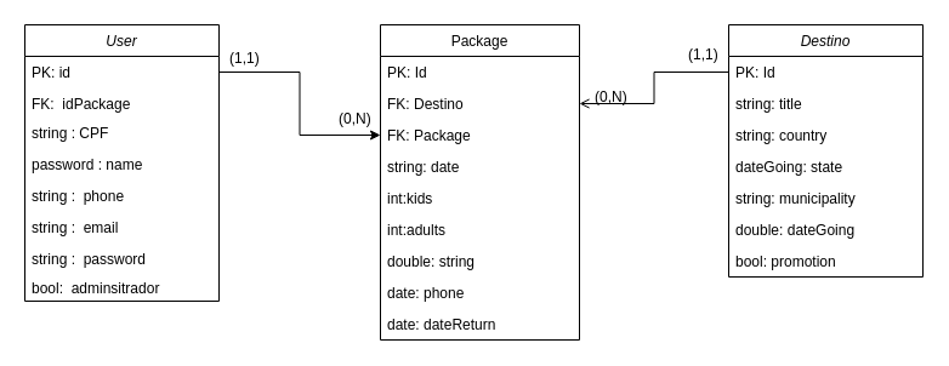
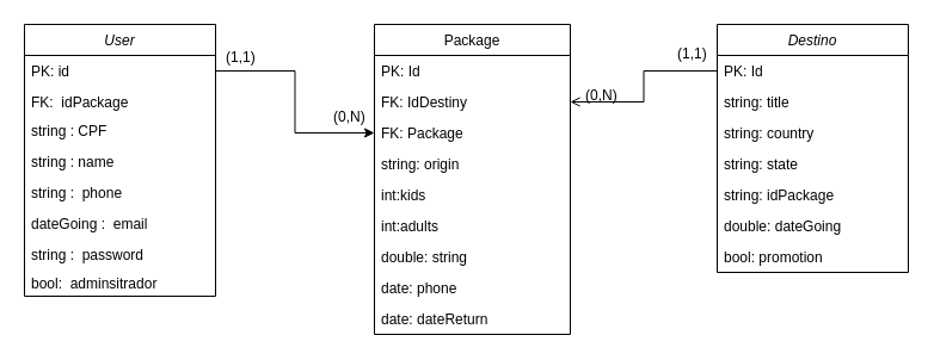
  <mxCell id="0" />
  <mxCell id="1" parent="0" />
  <mxCell id="2" value="User" style="swimlane;fontStyle=2;align=center;verticalAlign=top;childLayout=stackLayout;horizontal=1;startSize=26;horizontalStack=0;resizeParent=1;resizeLast=0;collapsible=1;marginBottom=0;rounded=0;shadow=0;strokeWidth=1;" parent="1" vertex="1"><mxGeometry x="20" y="20" width="160" height="228" as="geometry"><mxRectangle x="230" y="140" width="160" height="26" as="alternateBounds" /></mxGeometry></mxCell>
  <mxCell id="3" value="PK: id" style="text;align=left;verticalAlign=top;spacingLeft=4;spacingRight=4;overflow=hidden;rotatable=0;points=[[0,0.5],[1,0.5]];portConstraint=eastwest;" parent="2" vertex="1"><mxGeometry y="26" width="160" height="26" as="geometry" /></mxCell>
  <mxCell id="4" value="FK:  idPackage" style="text;align=left;verticalAlign=top;spacingLeft=4;spacingRight=4;overflow=hidden;rotatable=0;points=[[0,0.5],[1,0.5]];portConstraint=eastwest;rounded=0;shadow=0;html=0;" vertex="1" parent="2"><mxGeometry y="52" width="160" height="24" as="geometry" /></mxCell>
  <mxCell id="5" value="string : CPF" style="text;align=left;verticalAlign=top;spacingLeft=4;spacingRight=4;overflow=hidden;rotatable=0;points=[[0,0.5],[1,0.5]];portConstraint=eastwest;rounded=0;shadow=0;html=0;" parent="2" vertex="1"><mxGeometry y="76" width="160" height="26" as="geometry" /></mxCell>
- <mxCell id="6" value="password : name" style="text;align=left;verticalAlign=top;spacingLeft=4;spacingRight=4;overflow=hidden;rotatable=0;points=[[0,0.5],[1,0.5]];portConstraint=eastwest;" parent="2" vertex="1"><mxGeometry y="102" width="160" height="26" as="geometry" /></mxCell>
+ <mxCell id="6" value="string : name" style="text;align=left;verticalAlign=top;spacingLeft=4;spacingRight=4;overflow=hidden;rotatable=0;points=[[0,0.5],[1,0.5]];portConstraint=eastwest;" parent="2" vertex="1"><mxGeometry y="102" width="160" height="26" as="geometry" /></mxCell>
  <mxCell id="7" value="string :  phone" style="text;align=left;verticalAlign=top;spacingLeft=4;spacingRight=4;overflow=hidden;rotatable=0;points=[[0,0.5],[1,0.5]];portConstraint=eastwest;rounded=0;shadow=0;html=0;" parent="2" vertex="1"><mxGeometry y="128" width="160" height="26" as="geometry" /></mxCell>
- <mxCell id="8" value="string :  email" style="text;align=left;verticalAlign=top;spacingLeft=4;spacingRight=4;overflow=hidden;rotatable=0;points=[[0,0.5],[1,0.5]];portConstraint=eastwest;rounded=0;shadow=0;html=0;" parent="2" vertex="1"><mxGeometry y="154" width="160" height="26" as="geometry" /></mxCell>
+ <mxCell id="8" value="dateGoing :  email" style="text;align=left;verticalAlign=top;spacingLeft=4;spacingRight=4;overflow=hidden;rotatable=0;points=[[0,0.5],[1,0.5]];portConstraint=eastwest;rounded=0;shadow=0;html=0;" parent="2" vertex="1"><mxGeometry y="154" width="160" height="26" as="geometry" /></mxCell>
  <mxCell id="9" value="string :  password" style="text;align=left;verticalAlign=top;spacingLeft=4;spacingRight=4;overflow=hidden;rotatable=0;points=[[0,0.5],[1,0.5]];portConstraint=eastwest;rounded=0;shadow=0;html=0;" parent="2" vertex="1"><mxGeometry y="180" width="160" height="24" as="geometry" /></mxCell>
  <mxCell id="10" value="bool:  adminsitrador" style="text;align=left;verticalAlign=top;spacingLeft=4;spacingRight=4;overflow=hidden;rotatable=0;points=[[0,0.5],[1,0.5]];portConstraint=eastwest;rounded=0;shadow=0;html=0;" vertex="1" parent="2"><mxGeometry y="204" width="160" height="24" as="geometry" /></mxCell>
  <mxCell id="11" value="Package" style="swimlane;fontStyle=0;align=center;verticalAlign=top;childLayout=stackLayout;horizontal=1;startSize=26;horizontalStack=0;resizeParent=1;resizeLast=0;collapsible=1;marginBottom=0;rounded=0;shadow=0;strokeWidth=1;" parent="1" vertex="1"><mxGeometry x="313" y="20" width="164" height="260" as="geometry"><mxRectangle x="334" y="30" width="160" height="26" as="alternateBounds" /></mxGeometry></mxCell>
  <mxCell id="12" value="PK: Id" style="text;align=left;verticalAlign=top;spacingLeft=4;spacingRight=4;overflow=hidden;rotatable=0;points=[[0,0.5],[1,0.5]];portConstraint=eastwest;" parent="11" vertex="1"><mxGeometry y="26" width="164" height="26" as="geometry" /></mxCell>
- <mxCell id="13" value="FK: Destino" style="text;align=left;verticalAlign=top;spacingLeft=4;spacingRight=4;overflow=hidden;rotatable=0;points=[[0,0.5],[1,0.5]];portConstraint=eastwest;rounded=0;shadow=0;html=0;" parent="11" vertex="1"><mxGeometry y="52" width="164" height="26" as="geometry" /></mxCell>
+ <mxCell id="13" value="FK: IdDestiny" style="text;align=left;verticalAlign=top;spacingLeft=4;spacingRight=4;overflow=hidden;rotatable=0;points=[[0,0.5],[1,0.5]];portConstraint=eastwest;rounded=0;shadow=0;html=0;" parent="11" vertex="1"><mxGeometry y="52" width="164" height="26" as="geometry" /></mxCell>
  <mxCell id="14" value="FK: Package" style="text;align=left;verticalAlign=top;spacingLeft=4;spacingRight=4;overflow=hidden;rotatable=0;points=[[0,0.5],[1,0.5]];portConstraint=eastwest;rounded=0;shadow=0;html=0;" parent="11" vertex="1"><mxGeometry y="78" width="164" height="26" as="geometry" /></mxCell>
- <mxCell id="15" value="string: date" style="text;align=left;verticalAlign=top;spacingLeft=4;spacingRight=4;overflow=hidden;rotatable=0;points=[[0,0.5],[1,0.5]];portConstraint=eastwest;rounded=0;shadow=0;html=0;" parent="11" vertex="1"><mxGeometry y="104" width="164" height="26" as="geometry" /></mxCell>
+ <mxCell id="15" value="string: origin" style="text;align=left;verticalAlign=top;spacingLeft=4;spacingRight=4;overflow=hidden;rotatable=0;points=[[0,0.5],[1,0.5]];portConstraint=eastwest;rounded=0;shadow=0;html=0;" parent="11" vertex="1"><mxGeometry y="104" width="164" height="26" as="geometry" /></mxCell>
  <mxCell id="16" value="int:kids" style="text;align=left;verticalAlign=top;spacingLeft=4;spacingRight=4;overflow=hidden;rotatable=0;points=[[0,0.5],[1,0.5]];portConstraint=eastwest;rounded=0;shadow=0;html=0;" parent="11" vertex="1"><mxGeometry y="130" width="164" height="26" as="geometry" /></mxCell>
  <mxCell id="17" value="int:adults" style="text;align=left;verticalAlign=top;spacingLeft=4;spacingRight=4;overflow=hidden;rotatable=0;points=[[0,0.5],[1,0.5]];portConstraint=eastwest;rounded=0;shadow=0;html=0;" parent="11" vertex="1"><mxGeometry y="156" width="164" height="26" as="geometry" /></mxCell>
  <mxCell id="18" value="double: string" style="text;align=left;verticalAlign=top;spacingLeft=4;spacingRight=4;overflow=hidden;rotatable=0;points=[[0,0.5],[1,0.5]];portConstraint=eastwest;rounded=0;shadow=0;html=0;" parent="11" vertex="1"><mxGeometry y="182" width="164" height="26" as="geometry" /></mxCell>
  <mxCell id="19" value="date: phone" style="text;align=left;verticalAlign=top;spacingLeft=4;spacingRight=4;overflow=hidden;rotatable=0;points=[[0,0.5],[1,0.5]];portConstraint=eastwest;rounded=0;shadow=0;html=0;" parent="11" vertex="1"><mxGeometry y="208" width="164" height="26" as="geometry" /></mxCell>
  <mxCell id="20" value="date: dateReturn" style="text;align=left;verticalAlign=top;spacingLeft=4;spacingRight=4;overflow=hidden;rotatable=0;points=[[0,0.5],[1,0.5]];portConstraint=eastwest;rounded=0;shadow=0;html=0;" parent="11" vertex="1"><mxGeometry y="234" width="164" height="26" as="geometry" /></mxCell>
  <mxCell id="21" value="Destino" style="swimlane;fontStyle=2;align=center;verticalAlign=top;childLayout=stackLayout;horizontal=1;startSize=26;horizontalStack=0;resizeParent=1;resizeLast=0;collapsible=1;marginBottom=0;rounded=0;shadow=0;strokeWidth=1;" parent="1" vertex="1"><mxGeometry x="600" y="20" width="160" height="208" as="geometry"><mxRectangle x="620" y="89" width="160" height="26" as="alternateBounds" /></mxGeometry></mxCell>
  <mxCell id="22" value="PK: Id" style="text;align=left;verticalAlign=top;spacingLeft=4;spacingRight=4;overflow=hidden;rotatable=0;points=[[0,0.5],[1,0.5]];portConstraint=eastwest;" parent="21" vertex="1"><mxGeometry y="26" width="160" height="26" as="geometry" /></mxCell>
  <mxCell id="23" value="string: title" style="text;align=left;verticalAlign=top;spacingLeft=4;spacingRight=4;overflow=hidden;rotatable=0;points=[[0,0.5],[1,0.5]];portConstraint=eastwest;" parent="21" vertex="1"><mxGeometry y="52" width="160" height="26" as="geometry" /></mxCell>
  <mxCell id="24" value="string: country&#10;" style="text;align=left;verticalAlign=top;spacingLeft=4;spacingRight=4;overflow=hidden;rotatable=0;points=[[0,0.5],[1,0.5]];portConstraint=eastwest;rounded=0;shadow=0;html=0;" parent="21" vertex="1"><mxGeometry y="78" width="160" height="26" as="geometry" /></mxCell>
- <mxCell id="25" value="dateGoing: state" style="text;align=left;verticalAlign=top;spacingLeft=4;spacingRight=4;overflow=hidden;rotatable=0;points=[[0,0.5],[1,0.5]];portConstraint=eastwest;rounded=0;shadow=0;html=0;" parent="21" vertex="1"><mxGeometry y="104" width="160" height="26" as="geometry" /></mxCell>
- <mxCell id="26" value="string: municipality" style="text;align=left;verticalAlign=top;spacingLeft=4;spacingRight=4;overflow=hidden;rotatable=0;points=[[0,0.5],[1,0.5]];portConstraint=eastwest;" parent="21" vertex="1"><mxGeometry y="130" width="160" height="26" as="geometry" /></mxCell>
+ <mxCell id="25" value="string: state" style="text;align=left;verticalAlign=top;spacingLeft=4;spacingRight=4;overflow=hidden;rotatable=0;points=[[0,0.5],[1,0.5]];portConstraint=eastwest;rounded=0;shadow=0;html=0;" parent="21" vertex="1"><mxGeometry y="104" width="160" height="26" as="geometry" /></mxCell>
+ <mxCell id="26" value="string: idPackage" style="text;align=left;verticalAlign=top;spacingLeft=4;spacingRight=4;overflow=hidden;rotatable=0;points=[[0,0.5],[1,0.5]];portConstraint=eastwest;" parent="21" vertex="1"><mxGeometry y="130" width="160" height="26" as="geometry" /></mxCell>
  <mxCell id="27" value="double: dateGoing" style="text;align=left;verticalAlign=top;spacingLeft=4;spacingRight=4;overflow=hidden;rotatable=0;points=[[0,0.5],[1,0.5]];portConstraint=eastwest;" parent="21" vertex="1"><mxGeometry y="156" width="160" height="26" as="geometry" /></mxCell>
  <mxCell id="28" value="bool: promotion" style="text;align=left;verticalAlign=top;spacingLeft=4;spacingRight=4;overflow=hidden;rotatable=0;points=[[0,0.5],[1,0.5]];portConstraint=eastwest;" vertex="1" parent="21"><mxGeometry y="182" width="160" height="26" as="geometry" /></mxCell>
  <mxCell id="29" style="edgeStyle=orthogonalEdgeStyle;rounded=0;orthogonalLoop=1;jettySize=auto;html=1;endArrow=open;endFill=0;entryX=1;entryY=0.5;entryDx=0;entryDy=0;" parent="1" source="22" target="13" edge="1"><mxGeometry relative="1" as="geometry" /></mxCell>
  <mxCell id="30" value="(1,1)" style="resizable=0;align=left;verticalAlign=bottom;labelBackgroundColor=none;fontSize=12;" parent="1" connectable="0" vertex="1"><mxGeometry x="570" y="40" as="geometry"><mxPoint x="-5" y="13" as="offset" /></mxGeometry></mxCell>
  <mxCell id="31" value="(0,N)" style="resizable=0;align=left;verticalAlign=bottom;labelBackgroundColor=none;fontSize=12;" parent="1" connectable="0" vertex="1"><mxGeometry x="590" y="80" as="geometry"><mxPoint x="-102" y="8" as="offset" /></mxGeometry></mxCell>
  <mxCell id="32" value="" style="resizable=0;align=left;verticalAlign=bottom;labelBackgroundColor=none;fontSize=12;" parent="1" connectable="0" vertex="1"><mxGeometry x="590" y="90" as="geometry"><mxPoint x="-354" y="11" as="offset" /></mxGeometry></mxCell>
  <mxCell id="33" value="(1,1)" style="resizable=0;align=left;verticalAlign=bottom;labelBackgroundColor=none;fontSize=12;" connectable="0" vertex="1" parent="1"><mxGeometry x="600" y="60" as="geometry"><mxPoint x="-413" y="-4" as="offset" /></mxGeometry></mxCell>
  <mxCell id="34" value="(0,N)" style="resizable=0;align=left;verticalAlign=bottom;labelBackgroundColor=none;fontSize=12;" connectable="0" vertex="1" parent="1"><mxGeometry x="690" y="110" as="geometry"><mxPoint x="-413" y="-4" as="offset" /></mxGeometry></mxCell>
  <mxCell id="35" style="edgeStyle=orthogonalEdgeStyle;rounded=0;orthogonalLoop=1;jettySize=auto;html=1;" edge="1" parent="1" source="3" target="14"><mxGeometry relative="1" as="geometry" /></mxCell>
